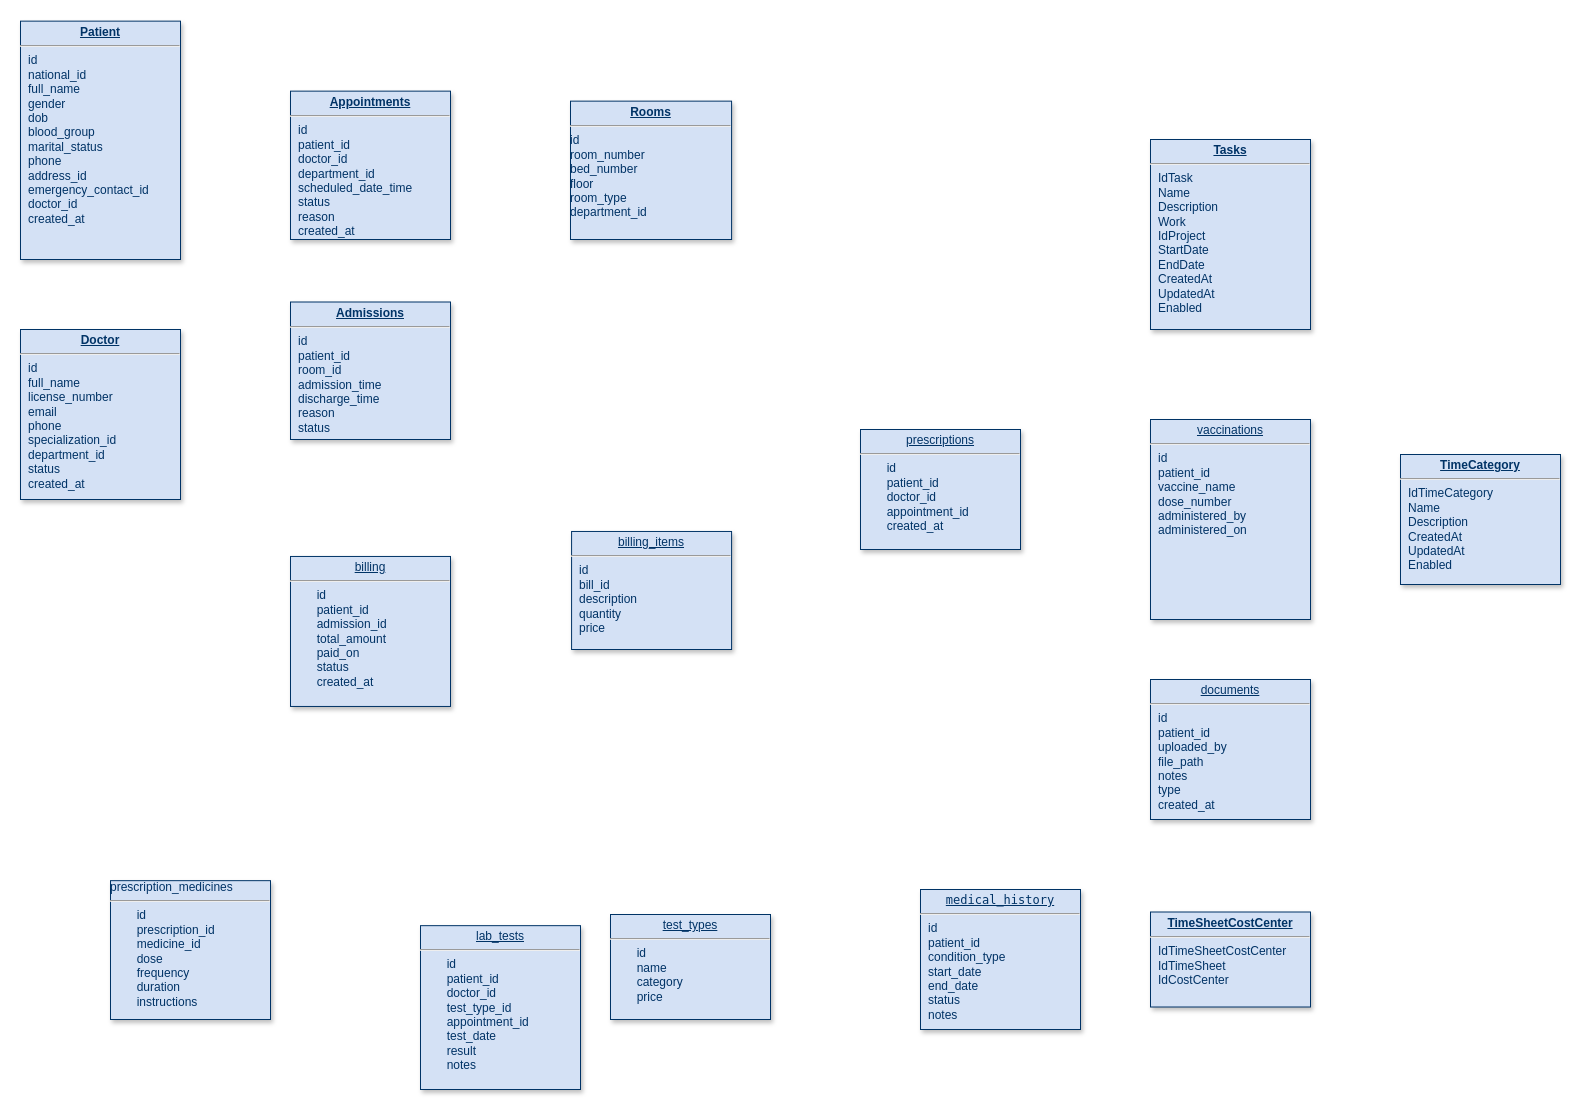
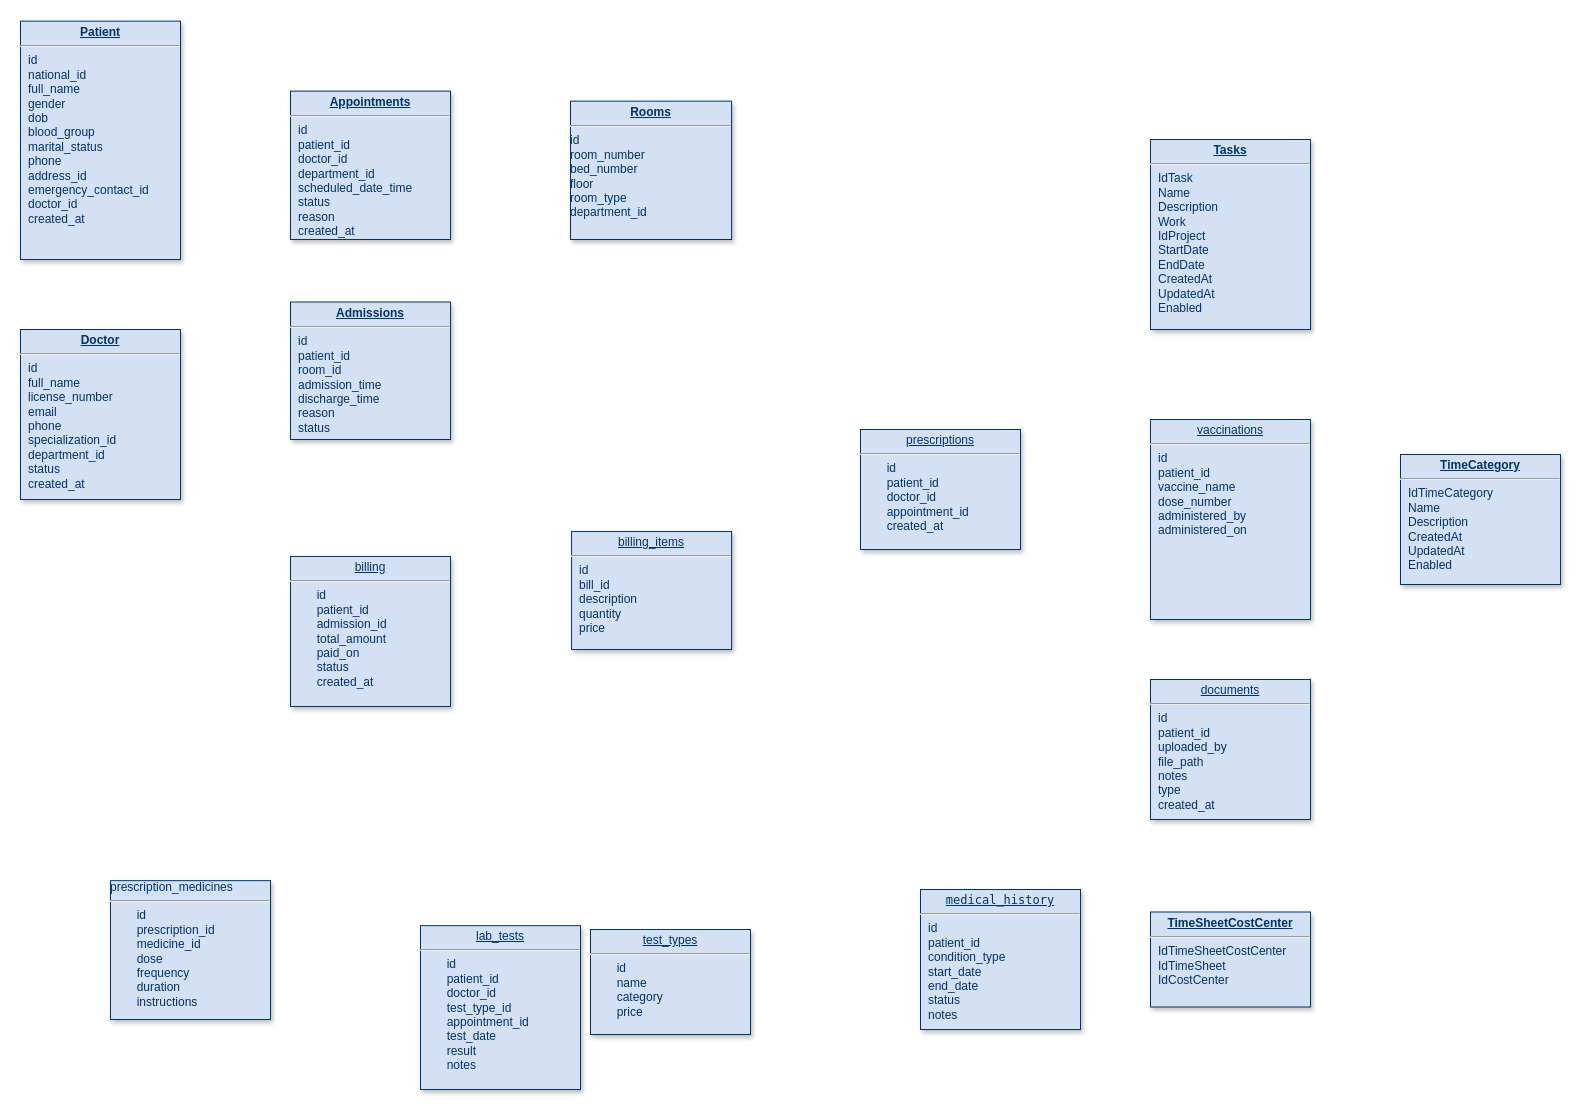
  <mxCell id="0" />
  <mxCell id="1" parent="0" />
  <mxCell id="2" value="&lt;p style=&quot;margin: 4px 0px 0px; text-align: center; text-decoration: underline;&quot;&gt;&lt;strong&gt;Appointments&lt;br&gt;&lt;/strong&gt;&lt;/p&gt;&lt;hr&gt;&lt;p style=&quot;margin: 0px; margin-left: 8px;&quot;&gt;id&lt;/p&gt;&lt;p style=&quot;margin: 0px; margin-left: 8px;&quot;&gt;patient_id&lt;/p&gt;&lt;p style=&quot;margin: 0px; margin-left: 8px;&quot;&gt;doctor_id&lt;/p&gt;&lt;p style=&quot;margin: 0px; margin-left: 8px;&quot;&gt;department_id&lt;/p&gt;&lt;p style=&quot;margin: 0px; margin-left: 8px;&quot;&gt;scheduled_date_time&lt;/p&gt;&lt;p style=&quot;margin: 0px; margin-left: 8px;&quot;&gt;status&lt;/p&gt;&lt;p style=&quot;margin: 0px; margin-left: 8px;&quot;&gt;reason&lt;/p&gt;&lt;p style=&quot;margin: 0px; margin-left: 8px;&quot;&gt;created_at&lt;br&gt;&lt;/p&gt;" style="verticalAlign=top;align=left;overflow=fill;fontSize=12;fontFamily=Helvetica;html=1;strokeColor=#003366;shadow=1;fillColor=#D4E1F5;fontColor=#003366" parent="1" vertex="1"><mxGeometry x="290" y="90.64" width="160" height="148.36" as="geometry" /></mxCell>
  <mxCell id="3" value="&lt;p style=&quot;margin: 4px 0px 0px; text-align: center; text-decoration: underline;&quot;&gt;&lt;strong&gt;Admissions&lt;br&gt;&lt;/strong&gt;&lt;/p&gt;&lt;hr&gt;&lt;p style=&quot;margin: 0px; margin-left: 8px;&quot;&gt;id&lt;/p&gt;&lt;p style=&quot;margin: 0px; margin-left: 8px;&quot;&gt;patient_id&lt;/p&gt;&lt;p style=&quot;margin: 0px; margin-left: 8px;&quot;&gt;room_id&lt;/p&gt;&lt;p style=&quot;margin: 0px; margin-left: 8px;&quot;&gt;admission_time&lt;/p&gt;&lt;p style=&quot;margin: 0px; margin-left: 8px;&quot;&gt;discharge_time&lt;/p&gt;&lt;p style=&quot;margin: 0px; margin-left: 8px;&quot;&gt;reason&lt;/p&gt;&lt;p style=&quot;margin: 0px; margin-left: 8px;&quot;&gt;status&lt;br&gt;&lt;/p&gt;" style="verticalAlign=top;align=left;overflow=fill;fontSize=12;fontFamily=Helvetica;html=1;strokeColor=#003366;shadow=1;fillColor=#D4E1F5;fontColor=#003366" parent="1" vertex="1"><mxGeometry x="290" y="301.5" width="160" height="137.5" as="geometry" /></mxCell>
  <mxCell id="4" value="&lt;p style=&quot;margin: 4px 0px 0px; text-align: center; text-decoration: underline;&quot;&gt;&lt;strong&gt;Doctor&lt;br&gt;&lt;/strong&gt;&lt;/p&gt;&lt;hr&gt;&lt;p style=&quot;margin: 0px; margin-left: 8px;&quot;&gt;id&lt;/p&gt;&lt;p style=&quot;margin: 0px; margin-left: 8px;&quot;&gt;full_name&lt;/p&gt;&lt;p style=&quot;margin: 0px; margin-left: 8px;&quot;&gt;license_number&lt;/p&gt;&lt;p style=&quot;margin: 0px; margin-left: 8px;&quot;&gt;email&lt;/p&gt;&lt;p style=&quot;margin: 0px; margin-left: 8px;&quot;&gt;phone&lt;/p&gt;&lt;p style=&quot;margin: 0px; margin-left: 8px;&quot;&gt;specialization_id&lt;/p&gt;&lt;p style=&quot;margin: 0px; margin-left: 8px;&quot;&gt;department_id&lt;/p&gt;&lt;p style=&quot;margin: 0px; margin-left: 8px;&quot;&gt;status&lt;/p&gt;&lt;p style=&quot;margin: 0px; margin-left: 8px;&quot;&gt;created_at&lt;br&gt;&lt;/p&gt;" style="verticalAlign=top;align=left;overflow=fill;fontSize=12;fontFamily=Helvetica;html=1;strokeColor=#003366;shadow=1;fillColor=#D4E1F5;fontColor=#003366" parent="1" vertex="1"><mxGeometry x="20" y="329" width="160" height="170" as="geometry" /></mxCell>
  <mxCell id="5" value="&lt;p style=&quot;margin: 4px 0px 0px; text-align: center; text-decoration: underline;&quot;&gt;prescriptions&lt;/p&gt;&lt;hr&gt;&lt;div&gt;&lt;span style=&quot;white-space: pre;&quot;&gt;&#09;&lt;/span&gt;id&lt;/div&gt;&lt;div&gt;&lt;span style=&quot;white-space: pre;&quot;&gt;&#09;&lt;/span&gt;patient_id&lt;/div&gt;&lt;div&gt;&lt;span style=&quot;white-space: pre;&quot;&gt;&#09;&lt;/span&gt;doctor_id&lt;/div&gt;&lt;div&gt;&lt;span style=&quot;white-space: pre;&quot;&gt;&#09;&lt;/span&gt;appointment_id&lt;/div&gt;&lt;div&gt;&lt;span style=&quot;white-space: pre;&quot;&gt;&#09;&lt;/span&gt;created_at&lt;/div&gt;" style="verticalAlign=top;align=left;overflow=fill;fontSize=12;fontFamily=Helvetica;html=1;strokeColor=#003366;shadow=1;fillColor=#D4E1F5;fontColor=#003366" parent="1" vertex="1"><mxGeometry x="860" y="429" width="160" height="120" as="geometry" /></mxCell>
  <mxCell id="6" value="&lt;p style=&quot;margin: 4px 0px 0px; text-align: center; text-decoration: underline;&quot;&gt;&lt;strong&gt;Rooms&lt;/strong&gt;&lt;/p&gt;&lt;hr&gt;&lt;div&gt;id&lt;/div&gt;&lt;div&gt;room_number&lt;/div&gt;&lt;div&gt;bed_number&lt;/div&gt;&lt;div&gt;floor&lt;/div&gt;&lt;div&gt;room_type&lt;/div&gt;&lt;div&gt;department_id&lt;br&gt;&lt;/div&gt;" style="verticalAlign=top;align=left;overflow=fill;fontSize=12;fontFamily=Helvetica;html=1;strokeColor=#003366;shadow=1;fillColor=#D4E1F5;fontColor=#003366" parent="1" vertex="1"><mxGeometry x="570" y="100.64" width="161.08" height="138.36" as="geometry" /></mxCell>
  <mxCell id="7" value="&lt;p style=&quot;margin: 4px 0px 0px; text-align: center; text-decoration: underline;&quot;&gt;billing&lt;/p&gt;&lt;hr&gt;&lt;div&gt;&lt;span style=&quot;white-space: pre;&quot;&gt;&#09;&lt;/span&gt;id&lt;/div&gt;&lt;div&gt;&lt;span style=&quot;white-space: pre;&quot;&gt;&#09;&lt;/span&gt;patient_id&lt;/div&gt;&lt;div&gt;&lt;span style=&quot;white-space: pre;&quot;&gt;&#09;&lt;/span&gt;admission_id&lt;/div&gt;&lt;div&gt;&lt;span style=&quot;white-space: pre;&quot;&gt;&#09;&lt;/span&gt;total_amount&lt;/div&gt;&lt;div&gt;&lt;span style=&quot;white-space: pre;&quot;&gt;&#09;&lt;/span&gt;paid_on&lt;/div&gt;&lt;div&gt;&lt;span style=&quot;white-space: pre;&quot;&gt;&#09;&lt;/span&gt;status&lt;/div&gt;&lt;div&gt;&lt;span style=&quot;white-space: pre;&quot;&gt;&#09;&lt;/span&gt;created_at&lt;/div&gt;" style="verticalAlign=top;align=left;overflow=fill;fontSize=12;fontFamily=Helvetica;html=1;strokeColor=#003366;shadow=1;fillColor=#D4E1F5;fontColor=#003366" parent="1" vertex="1"><mxGeometry x="290" y="555.96" width="160" height="150" as="geometry" /></mxCell>
  <mxCell id="8" value="&lt;p style=&quot;margin: 4px 0px 0px; text-align: center; text-decoration: underline;&quot;&gt;&lt;strong&gt;Patient&lt;br&gt;&lt;/strong&gt;&lt;/p&gt;&lt;hr&gt;&lt;p style=&quot;margin: 0px; margin-left: 8px;&quot;&gt;id&lt;span style=&quot;white-space: pre;&quot;&gt;&#09;&lt;/span&gt;&lt;br&gt;&lt;/p&gt;&lt;p style=&quot;margin: 0px; margin-left: 8px;&quot;&gt;national_id&lt;br&gt;&lt;/p&gt;&lt;p style=&quot;margin: 0px; margin-left: 8px;&quot;&gt;full_name&lt;br&gt;&lt;/p&gt;&lt;p style=&quot;margin: 0px; margin-left: 8px;&quot;&gt;gender&lt;br&gt;&lt;/p&gt;&lt;p style=&quot;margin: 0px; margin-left: 8px;&quot;&gt;dob&lt;br&gt;&lt;/p&gt;&lt;p style=&quot;margin: 0px; margin-left: 8px;&quot;&gt;blood_group&lt;br&gt;&lt;/p&gt;&lt;p style=&quot;margin: 0px; margin-left: 8px;&quot;&gt;marital_status&lt;br&gt;&lt;/p&gt;&lt;p style=&quot;margin: 0px; margin-left: 8px;&quot;&gt;phone&lt;/p&gt;&lt;p style=&quot;margin: 0px; margin-left: 8px;&quot;&gt;address_id&lt;/p&gt;&lt;p style=&quot;margin: 0px; margin-left: 8px;&quot;&gt;emergency_contact_id&lt;/p&gt;&lt;p style=&quot;margin: 0px; margin-left: 8px;&quot;&gt;doctor_id&lt;/p&gt;&lt;p style=&quot;margin: 0px; margin-left: 8px;&quot;&gt;created_at&lt;br&gt;&lt;/p&gt;" style="verticalAlign=top;align=left;overflow=fill;fontSize=12;fontFamily=Helvetica;html=1;strokeColor=#003366;shadow=1;fillColor=#D4E1F5;fontColor=#003366" parent="1" vertex="1"><mxGeometry x="20" y="20.64" width="160" height="238.36" as="geometry" /></mxCell>
  <mxCell id="9" value="&lt;p style=&quot;margin: 4px 0px 0px; text-align: center; text-decoration: underline;&quot;&gt;documents&lt;/p&gt;&lt;hr&gt;&lt;p style=&quot;margin: 0px; margin-left: 8px;&quot;&gt;id&lt;/p&gt;&lt;p style=&quot;margin: 0px; margin-left: 8px;&quot;&gt;patient_id&lt;/p&gt;&lt;p style=&quot;margin: 0px; margin-left: 8px;&quot;&gt;uploaded_by&lt;/p&gt;&lt;p style=&quot;margin: 0px; margin-left: 8px;&quot;&gt;file_path&lt;br&gt;notes&lt;/p&gt;&lt;p style=&quot;margin: 0px; margin-left: 8px;&quot;&gt;type&lt;/p&gt;&lt;p style=&quot;margin: 0px; margin-left: 8px;&quot;&gt;created_at&lt;/p&gt;" style="verticalAlign=top;align=left;overflow=fill;fontSize=12;fontFamily=Helvetica;html=1;strokeColor=#003366;shadow=1;fillColor=#D4E1F5;fontColor=#003366" parent="1" vertex="1"><mxGeometry x="1150" y="679" width="160" height="140" as="geometry" /></mxCell>
  <mxCell id="10" value="&lt;p style=&quot;margin: 4px 0px 0px; text-align: center; text-decoration: underline;&quot;&gt;vaccinations&lt;/p&gt;&lt;hr&gt;&lt;p style=&quot;margin: 0px; margin-left: 8px;&quot;&gt;id&lt;/p&gt;&lt;p style=&quot;margin: 0px; margin-left: 8px;&quot;&gt;patient_id&lt;/p&gt;&lt;p style=&quot;margin: 0px; margin-left: 8px;&quot;&gt;vaccine_name&lt;/p&gt;&lt;p style=&quot;margin: 0px; margin-left: 8px;&quot;&gt;dose_number&lt;/p&gt;&lt;p style=&quot;margin: 0px; margin-left: 8px;&quot;&gt;administered_by&lt;/p&gt;&lt;p style=&quot;margin: 0px; margin-left: 8px;&quot;&gt;administered_on&lt;/p&gt;" style="verticalAlign=top;align=left;overflow=fill;fontSize=12;fontFamily=Helvetica;html=1;strokeColor=#003366;shadow=1;fillColor=#D4E1F5;fontColor=#003366" parent="1" vertex="1"><mxGeometry x="1150" y="419" width="160" height="200" as="geometry" /></mxCell>
  <mxCell id="11" value="prescription_medicines&lt;hr&gt;&lt;div&gt;&lt;span style=&quot;white-space: pre;&quot;&gt;&#09;&lt;/span&gt;id&lt;/div&gt;&lt;div&gt;&lt;span style=&quot;white-space: pre;&quot;&gt;&#09;&lt;/span&gt;prescription_id&lt;/div&gt;&lt;div&gt;&lt;span style=&quot;white-space: pre;&quot;&gt;&#09;&lt;/span&gt;medicine_id&lt;/div&gt;&lt;div&gt;&lt;span style=&quot;white-space: pre;&quot;&gt;&#09;&lt;/span&gt;dose&lt;/div&gt;&lt;div&gt;&lt;span style=&quot;white-space: pre;&quot;&gt;&#09;&lt;/span&gt;frequency&lt;/div&gt;&lt;div&gt;&lt;span style=&quot;white-space: pre;&quot;&gt;&#09;&lt;/span&gt;duration&lt;/div&gt;&lt;div&gt;&lt;span style=&quot;white-space: pre;&quot;&gt;&#09;&lt;/span&gt;instructions&lt;/div&gt;" style="verticalAlign=top;align=left;overflow=fill;fontSize=12;fontFamily=Helvetica;html=1;strokeColor=#003366;shadow=1;fillColor=#D4E1F5;fontColor=#003366" parent="1" vertex="1"><mxGeometry x="110" y="880.16" width="160" height="138.84" as="geometry" /></mxCell>
  <mxCell id="12" value="&lt;p style=&quot;margin: 4px 0px 0px; text-align: center; text-decoration: underline;&quot;&gt;billing_items&lt;/p&gt;&lt;hr&gt;&lt;p style=&quot;margin: 0px; margin-left: 8px;&quot;&gt;id&lt;/p&gt;&lt;p style=&quot;margin: 0px; margin-left: 8px;&quot;&gt;bill_id&lt;/p&gt;&lt;p style=&quot;margin: 0px; margin-left: 8px;&quot;&gt;description&lt;/p&gt;&lt;p style=&quot;margin: 0px; margin-left: 8px;&quot;&gt;quantity&lt;/p&gt;&lt;p style=&quot;margin: 0px; margin-left: 8px;&quot;&gt;price&lt;/p&gt;" style="verticalAlign=top;align=left;overflow=fill;fontSize=12;fontFamily=Helvetica;html=1;strokeColor=#003366;shadow=1;fillColor=#D4E1F5;fontColor=#003366" parent="1" vertex="1"><mxGeometry x="571.08" y="530.96" width="160" height="118.04" as="geometry" /></mxCell>
  <mxCell id="13" value="&lt;p style=&quot;margin: 0px; margin-top: 4px; text-align: center; text-decoration: underline;&quot;&gt;&lt;strong&gt;TimeCategory&lt;/strong&gt;&lt;/p&gt;&lt;hr /&gt;&lt;p style=&quot;margin: 0px; margin-left: 8px;&quot;&gt;IdTimeCategory&lt;/p&gt;&lt;p style=&quot;margin: 0px; margin-left: 8px;&quot;&gt;Name&lt;/p&gt;&lt;p style=&quot;margin: 0px; margin-left: 8px;&quot;&gt;Description&lt;/p&gt;&lt;p style=&quot;margin: 0px; margin-left: 8px;&quot;&gt;CreatedAt&lt;/p&gt;&lt;p style=&quot;margin: 0px; margin-left: 8px;&quot;&gt;UpdatedAt&lt;/p&gt;&lt;p style=&quot;margin: 0px; margin-left: 8px;&quot;&gt;Enabled&lt;/p&gt;" style="verticalAlign=top;align=left;overflow=fill;fontSize=12;fontFamily=Helvetica;html=1;strokeColor=#003366;shadow=1;fillColor=#D4E1F5;fontColor=#003366" parent="1" vertex="1"><mxGeometry x="1400" y="454" width="160" height="130" as="geometry" /></mxCell>
  <mxCell id="14" value="&lt;p style=&quot;margin: 0px; margin-top: 4px; text-align: center; text-decoration: underline;&quot;&gt;&lt;strong&gt;TimeSheetCostCenter&lt;/strong&gt;&lt;/p&gt;&lt;hr /&gt;&lt;p style=&quot;margin: 0px; margin-left: 8px;&quot;&gt;IdTimeSheetCostCenter&lt;/p&gt;&lt;p style=&quot;margin: 0px; margin-left: 8px;&quot;&gt;IdTimeSheet&lt;/p&gt;&lt;p style=&quot;margin: 0px; margin-left: 8px;&quot;&gt;IdCostCenter&lt;/p&gt;" style="verticalAlign=top;align=left;overflow=fill;fontSize=12;fontFamily=Helvetica;html=1;strokeColor=#003366;shadow=1;fillColor=#D4E1F5;fontColor=#003366" parent="1" vertex="1"><mxGeometry x="1150" y="911.5" width="160" height="95" as="geometry" /></mxCell>
  <mxCell id="15" value="&lt;p style=&quot;margin: 4px 0px 0px; text-align: center; text-decoration: underline;&quot;&gt;&lt;code data-end=&quot;4613&quot; data-start=&quot;4596&quot;&gt;medical_history&lt;/code&gt;&lt;/p&gt;&lt;hr&gt;&lt;p style=&quot;margin: 0px; margin-left: 8px;&quot;&gt;id&lt;/p&gt;&lt;p style=&quot;margin: 0px; margin-left: 8px;&quot;&gt;patient_id&lt;/p&gt;&lt;p style=&quot;margin: 0px; margin-left: 8px;&quot;&gt;condition_type&lt;/p&gt;&lt;p style=&quot;margin: 0px; margin-left: 8px;&quot;&gt;start_date&lt;/p&gt;&lt;p style=&quot;margin: 0px; margin-left: 8px;&quot;&gt;end_date&lt;/p&gt;&lt;p style=&quot;margin: 0px; margin-left: 8px;&quot;&gt;status&lt;/p&gt;&lt;p style=&quot;margin: 0px; margin-left: 8px;&quot;&gt;notes&lt;br&gt;&lt;/p&gt;" style="verticalAlign=top;align=left;overflow=fill;fontSize=12;fontFamily=Helvetica;html=1;strokeColor=#003366;shadow=1;fillColor=#D4E1F5;fontColor=#003366" parent="1" vertex="1"><mxGeometry x="920" y="889" width="160" height="140" as="geometry" /></mxCell>
- <mxCell id="16" value="&lt;p style=&quot;margin: 4px 0px 0px; text-align: center; text-decoration: underline;&quot;&gt;test_types&lt;/p&gt;&lt;hr&gt;&lt;div&gt;&lt;span style=&quot;white-space: pre;&quot;&gt;&#09;&lt;/span&gt;id&lt;/div&gt;&lt;div&gt;&lt;span style=&quot;white-space: pre;&quot;&gt;&#09;&lt;/span&gt;name&lt;/div&gt;&lt;div&gt;&lt;span style=&quot;white-space: pre;&quot;&gt;&#09;&lt;/span&gt;category&lt;/div&gt;&lt;div&gt;&lt;span style=&quot;white-space: pre;&quot;&gt;&#09;price&lt;/span&gt;&lt;br&gt;&lt;/div&gt;" style="verticalAlign=top;align=left;overflow=fill;fontSize=12;fontFamily=Helvetica;html=1;strokeColor=#003366;shadow=1;fillColor=#D4E1F5;fontColor=#003366" parent="1" vertex="1"><mxGeometry x="610" y="914" width="160" height="105" as="geometry" /></mxCell>
+ <mxCell id="16" value="&lt;p style=&quot;margin: 4px 0px 0px; text-align: center; text-decoration: underline;&quot;&gt;test_types&lt;/p&gt;&lt;hr&gt;&lt;div&gt;&lt;span style=&quot;white-space: pre;&quot;&gt;&#09;&lt;/span&gt;id&lt;/div&gt;&lt;div&gt;&lt;span style=&quot;white-space: pre;&quot;&gt;&#09;&lt;/span&gt;name&lt;/div&gt;&lt;div&gt;&lt;span style=&quot;white-space: pre;&quot;&gt;&#09;&lt;/span&gt;category&lt;/div&gt;&lt;div&gt;&lt;span style=&quot;white-space: pre;&quot;&gt;&#09;price&lt;/span&gt;&lt;br&gt;&lt;/div&gt;" style="verticalAlign=top;align=left;overflow=fill;fontSize=12;fontFamily=Helvetica;html=1;strokeColor=#003366;shadow=1;fillColor=#D4E1F5;fontColor=#003366" parent="1" vertex="1"><mxGeometry x="590" y="929" width="160" height="105" as="geometry" /></mxCell>
  <mxCell id="17" value="&lt;p style=&quot;margin: 4px 0px 0px; text-align: center; text-decoration: underline;&quot;&gt;lab_tests&lt;/p&gt;&lt;hr&gt;&lt;div&gt;&lt;span style=&quot;white-space: pre;&quot;&gt;&#09;&lt;/span&gt;id&lt;/div&gt;&lt;div&gt;&lt;span style=&quot;white-space: pre;&quot;&gt;&#09;&lt;/span&gt;patient_id&lt;/div&gt;&lt;div&gt;&lt;span style=&quot;white-space: pre;&quot;&gt;&#09;&lt;/span&gt;doctor_id&lt;/div&gt;&lt;div&gt;&lt;span style=&quot;white-space: pre;&quot;&gt;&#09;&lt;/span&gt;test_type_id&lt;/div&gt;&lt;div&gt;&lt;span style=&quot;white-space: pre;&quot;&gt;&#09;&lt;/span&gt;appointment_id&lt;/div&gt;&lt;div&gt;&lt;span style=&quot;white-space: pre;&quot;&gt;&#09;&lt;/span&gt;test_date&lt;/div&gt;&lt;div&gt;&lt;span style=&quot;white-space: pre;&quot;&gt;&#09;&lt;/span&gt;result&lt;/div&gt;&lt;div&gt;&lt;span style=&quot;white-space: pre;&quot;&gt;&#09;&lt;/span&gt;notes&lt;/div&gt;" style="verticalAlign=top;align=left;overflow=fill;fontSize=12;fontFamily=Helvetica;html=1;strokeColor=#003366;shadow=1;fillColor=#D4E1F5;fontColor=#003366" parent="1" vertex="1"><mxGeometry x="420" y="925.16" width="160" height="163.84" as="geometry" /></mxCell>
  <mxCell id="18" value="&lt;p style=&quot;margin: 0px; margin-top: 4px; text-align: center; text-decoration: underline;&quot;&gt;&lt;strong&gt;Tasks&lt;/strong&gt;&lt;/p&gt;&lt;hr /&gt;&lt;p style=&quot;margin: 0px; margin-left: 8px;&quot;&gt;IdTask&lt;/p&gt;&lt;p style=&quot;margin: 0px; margin-left: 8px;&quot;&gt;Name&lt;/p&gt;&lt;p style=&quot;margin: 0px; margin-left: 8px;&quot;&gt;Description&lt;/p&gt;&lt;p style=&quot;margin: 0px; margin-left: 8px;&quot;&gt;Work&lt;/p&gt;&lt;p style=&quot;margin: 0px; margin-left: 8px;&quot;&gt;IdProject&lt;/p&gt;&lt;p style=&quot;margin: 0px; margin-left: 8px;&quot;&gt;StartDate&lt;/p&gt;&lt;p style=&quot;margin: 0px; margin-left: 8px;&quot;&gt;EndDate&lt;/p&gt;&lt;p style=&quot;margin: 0px; margin-left: 8px;&quot;&gt;CreatedAt&lt;/p&gt;&lt;p style=&quot;margin: 0px; margin-left: 8px;&quot;&gt;UpdatedAt&lt;/p&gt;&lt;p style=&quot;margin: 0px; margin-left: 8px;&quot;&gt;Enabled&lt;/p&gt;" style="verticalAlign=top;align=left;overflow=fill;fontSize=12;fontFamily=Helvetica;html=1;strokeColor=#003366;shadow=1;fillColor=#D4E1F5;fontColor=#003366" parent="1" vertex="1"><mxGeometry x="1150" y="139" width="160" height="190" as="geometry" /></mxCell>
